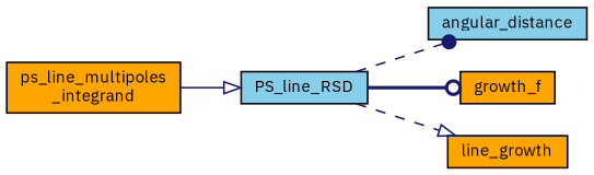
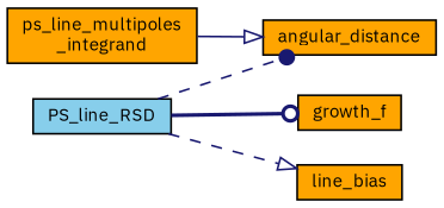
  digraph {
    fontname="IBM Plex Sans"
    rankdir=LR
    node [color=black fillcolor=orange fontname="IBM Plex Sans" fontsize=10 shape=record style=filled]
    edge [arrowhead=onormal color=midnightblue fontname="IBM Plex Sans" fontsize=10 labelfontname=Helvetica labelfontsize=10 style=dashed]
    n1 [fontcolor=black height=0.2 label="ps_line_multipoles\l_integrand" width=0.4]
    n2 [fillcolor=skyblue height=0.2 label=PS_line_RSD width=0.4]
-   n3 [fillcolor=skyblue height=0.2 label=angular_distance width=0.4]
+   n3 [height=0.2 label=angular_distance width=0.4]
    n4 [height=0.2 label=growth_f width=0.4]
-   n5 [height=0.2 label=line_growth width=0.4]
-   n1 -> n2 [style=solid]
+   n5 [height=0.2 label=line_bias width=0.4]
+   n1 -> n3 [style=solid]
    n2 -> n3 [arrowhead=dot]
    n2 -> n4 [arrowhead=odot style=bold]
    n2 -> n5
  }
